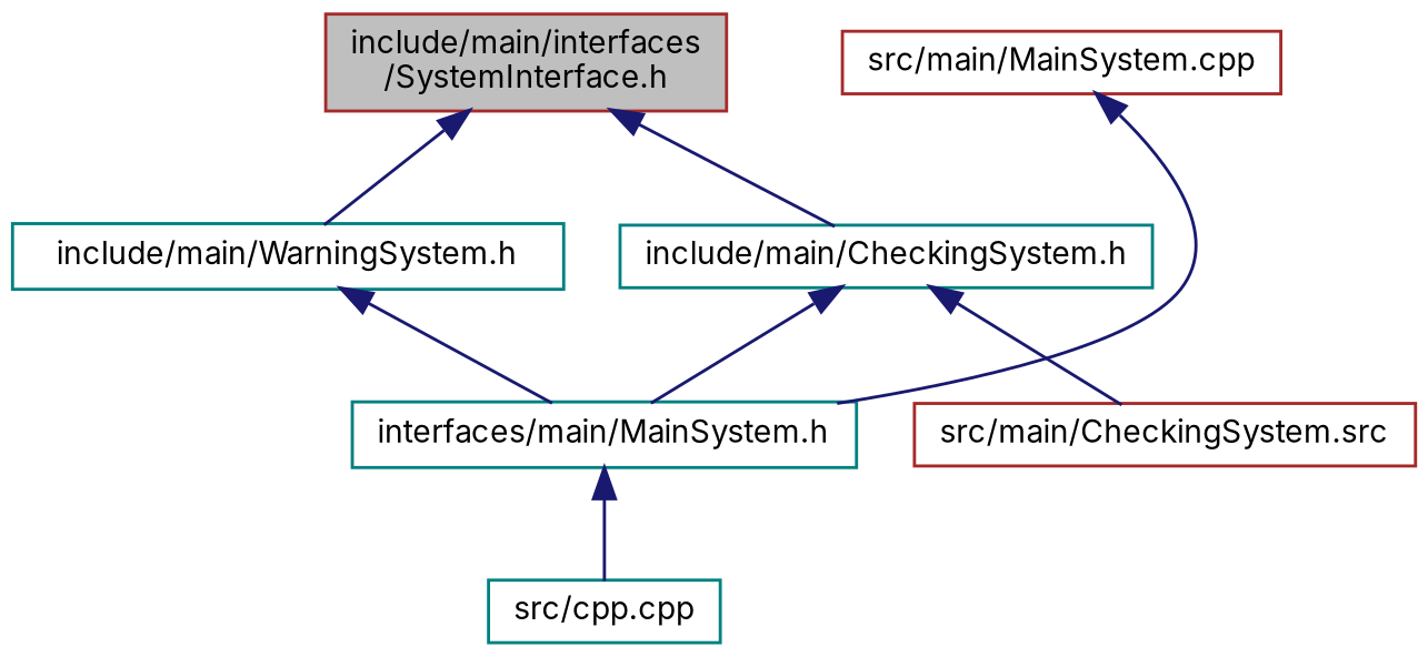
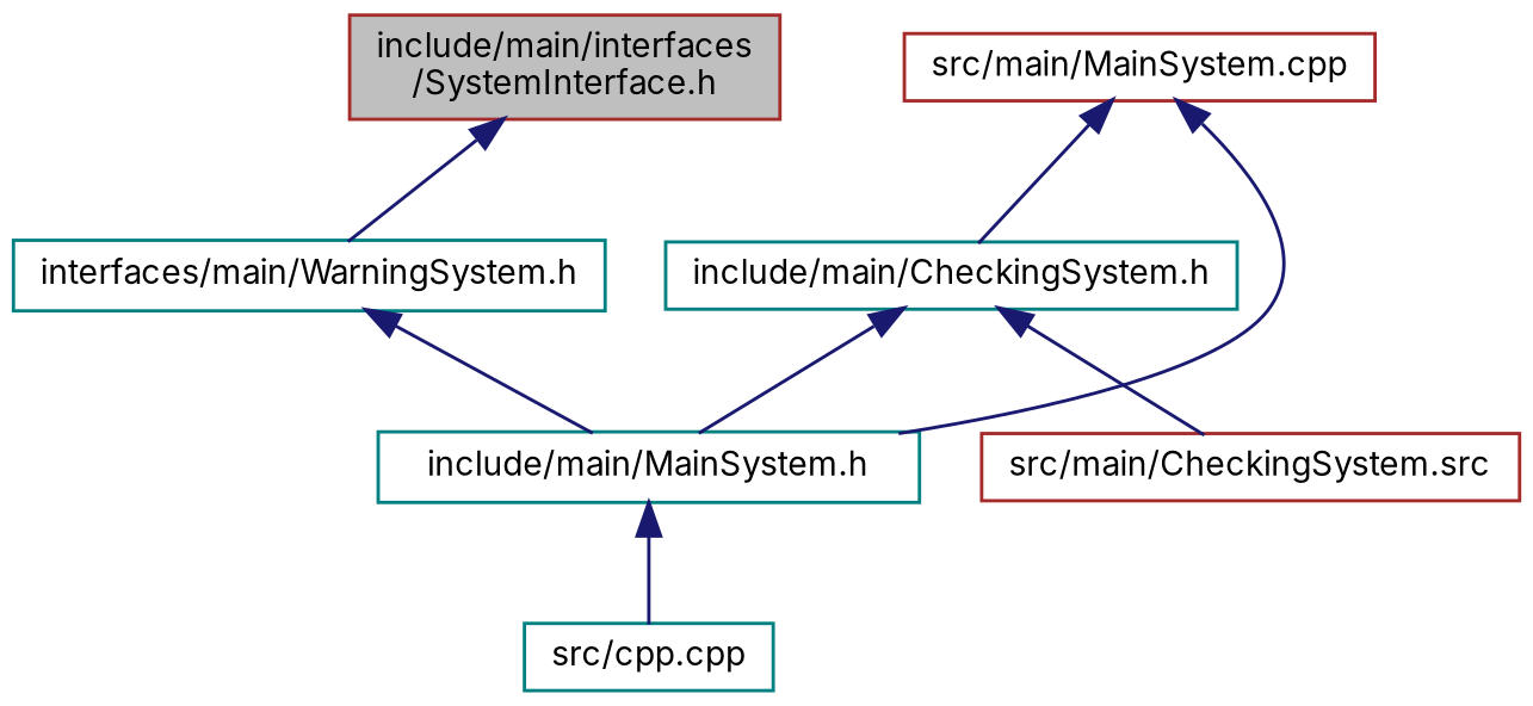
  digraph {
    fontname=Inter
    node [color=teal fillcolor=white fontname=Inter fontsize=10 shape=record style=filled]
    edge [color=midnightblue dir=back fontname=Inter fontsize=10 labelfontname=Helvetica labelfontsize=10 style=solid]
    n1 [color=brown fillcolor=grey75 fontcolor=black height=0.2 label="include/main/interfaces\l/SystemInterface.h" width=0.4]
    n2 [height=0.2 label="include/main/CheckingSystem.h" width=0.4]
-   n3 [height=0.2 label="include/main/WarningSystem.h" width=0.4]
+   n3 [height=0.2 label="interfaces/main/WarningSystem.h" width=0.4]
    n4 [color=brown height=0.2 label="src/main/CheckingSystem.src" width=0.4]
-   n5 [height=0.2 label="interfaces/main/MainSystem.h" width=0.4]
+   n5 [height=0.2 label="include/main/MainSystem.h" width=0.4]
    n6 [height=0.2 label="src/cpp.cpp" width=0.4]
    n7 [color=brown height=0.2 label="src/main/MainSystem.cpp" width=0.4]
-   n1 -> n2
+   n7 -> n2
    n1 -> n3
    n2 -> n4
    n2 -> n5
    n3 -> n5
    n5 -> n6
    n7 -> n5
  }
